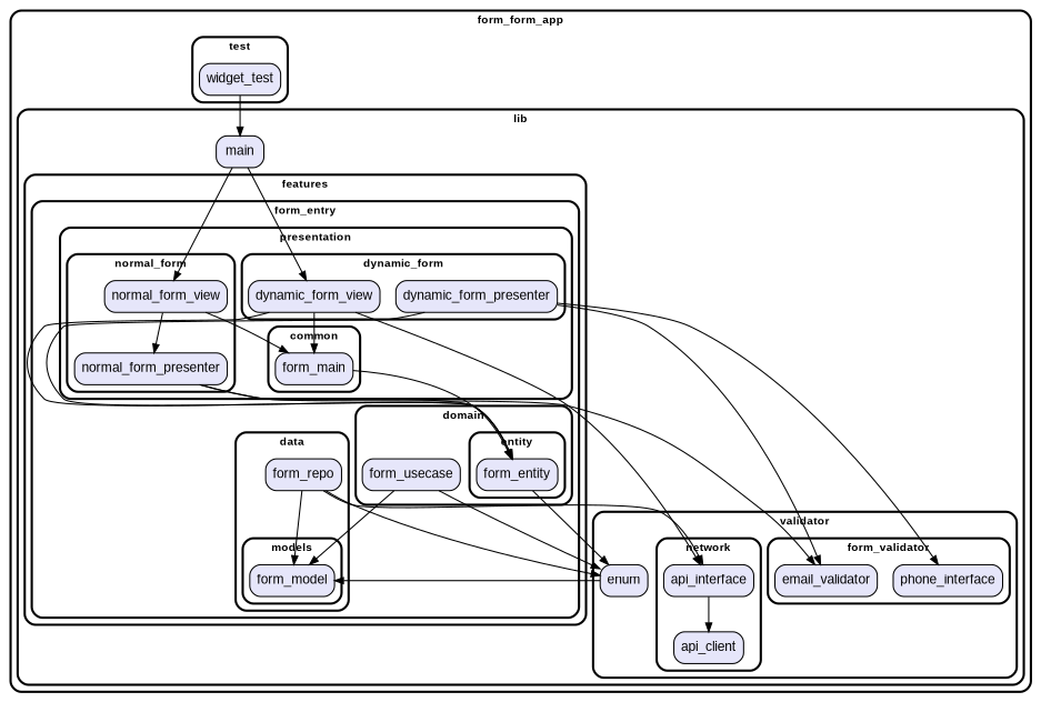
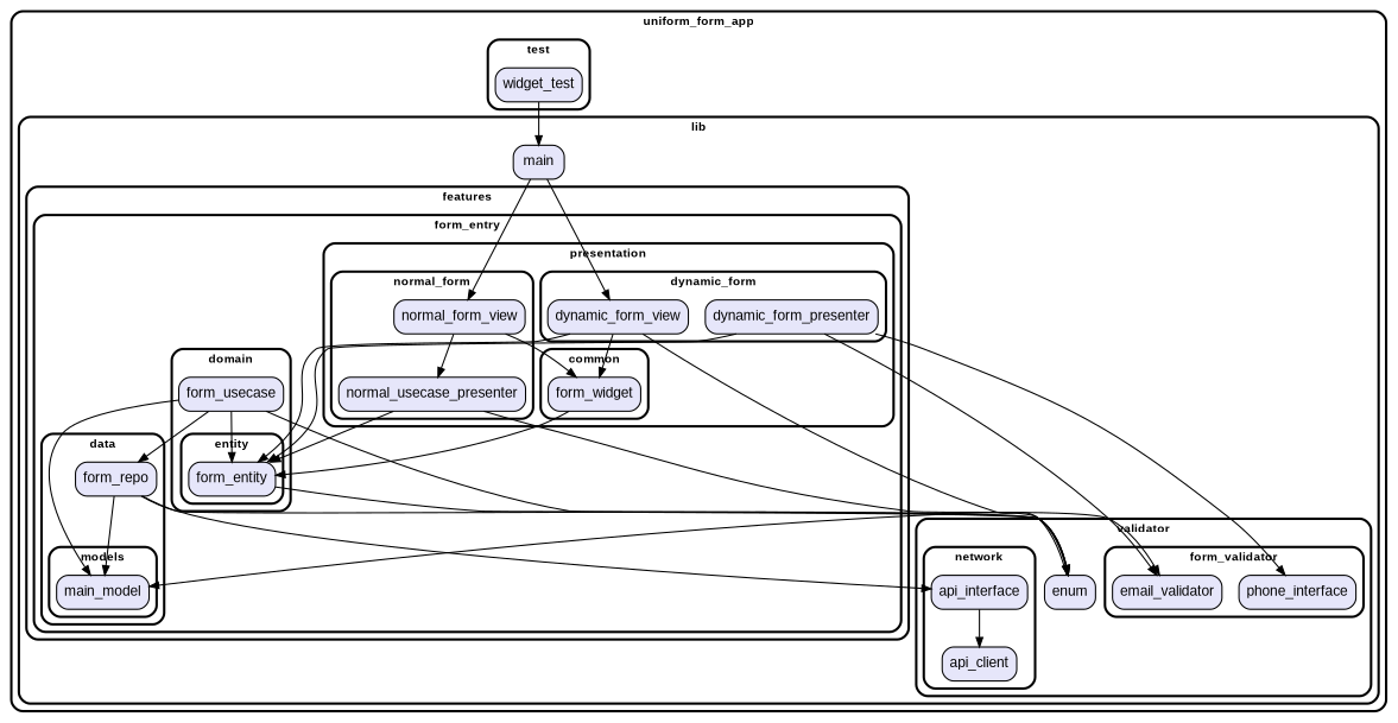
  digraph {
    fontname="Arial Black"
    fontsize=13
    penwidth=2.6
    style=rounded
    node [fillcolor=Lavender fontname=Arial fontsize=15 penwidth=1.3 shape=rect style="filled,rounded"]
    edge [penwidth=1.3]
    n1 [label=email_validator]
    n2 [label=phone_interface]
    n3 [label=api_client]
    n4 [label=api_interface]
    n5 [label=enum]
-   n6 [label=form_model]
+   n6 [label=main_model]
    n7 [label=form_repo]
    n8 [label=form_entity]
    n9 [label=form_usecase]
-   n10 [label=form_main]
+   n10 [label=form_widget]
    n11 [label=dynamic_form_presenter]
    n12 [label=dynamic_form_view]
-   n13 [label=normal_form_presenter]
+   n13 [label=normal_usecase_presenter]
    n14 [label=normal_form_view]
    n15 [label=main]
    n16 [label=widget_test]
    subgraph cluster_1 {
-     label=form_form_app
+     label=uniform_form_app
      subgraph cluster_2 {
        label=lib
        n15
        subgraph cluster_3 {
          label=validator
          n5
          subgraph cluster_4 {
            label=form_validator
            n1
            n2
          }
          subgraph cluster_5 {
            label=network
            n3
            n4
          }
        }
        subgraph cluster_6 {
          label=features
          subgraph cluster_7 {
            label=form_entry
            subgraph cluster_8 {
              label=data
              n7
              subgraph cluster_9 {
                label=models
                n6
              }
            }
            subgraph cluster_10 {
              label=domain
              n9
              subgraph cluster_11 {
                label=entity
                n8
              }
            }
            subgraph cluster_12 {
              label=presentation
              subgraph cluster_13 {
                label=common
                n10
              }
              subgraph cluster_14 {
                label=dynamic_form
                n11
                n12
              }
              subgraph cluster_15 {
                label=normal_form
                n13
                n14
              }
            }
          }
        }
      }
      subgraph cluster_16 {
        label=test
        n16
      }
    }
    n4 -> n3
    n5 -> n6
    n7 -> n4
    n7 -> n5
    n7 -> n6
    n8 -> n5
    n9 -> n5
    n9 -> n6
+   n9 -> n7
+   n9 -> n8
    n10 -> n8
    n11 -> n1
    n11 -> n2
    n11 -> n8
-   n12 -> n4
+   n12 -> n5
    n12 -> n8
    n12 -> n10
    n13 -> n1
    n13 -> n8
    n14 -> n10
    n14 -> n13
    n15 -> n12
    n15 -> n14
    n16 -> n15
  }
